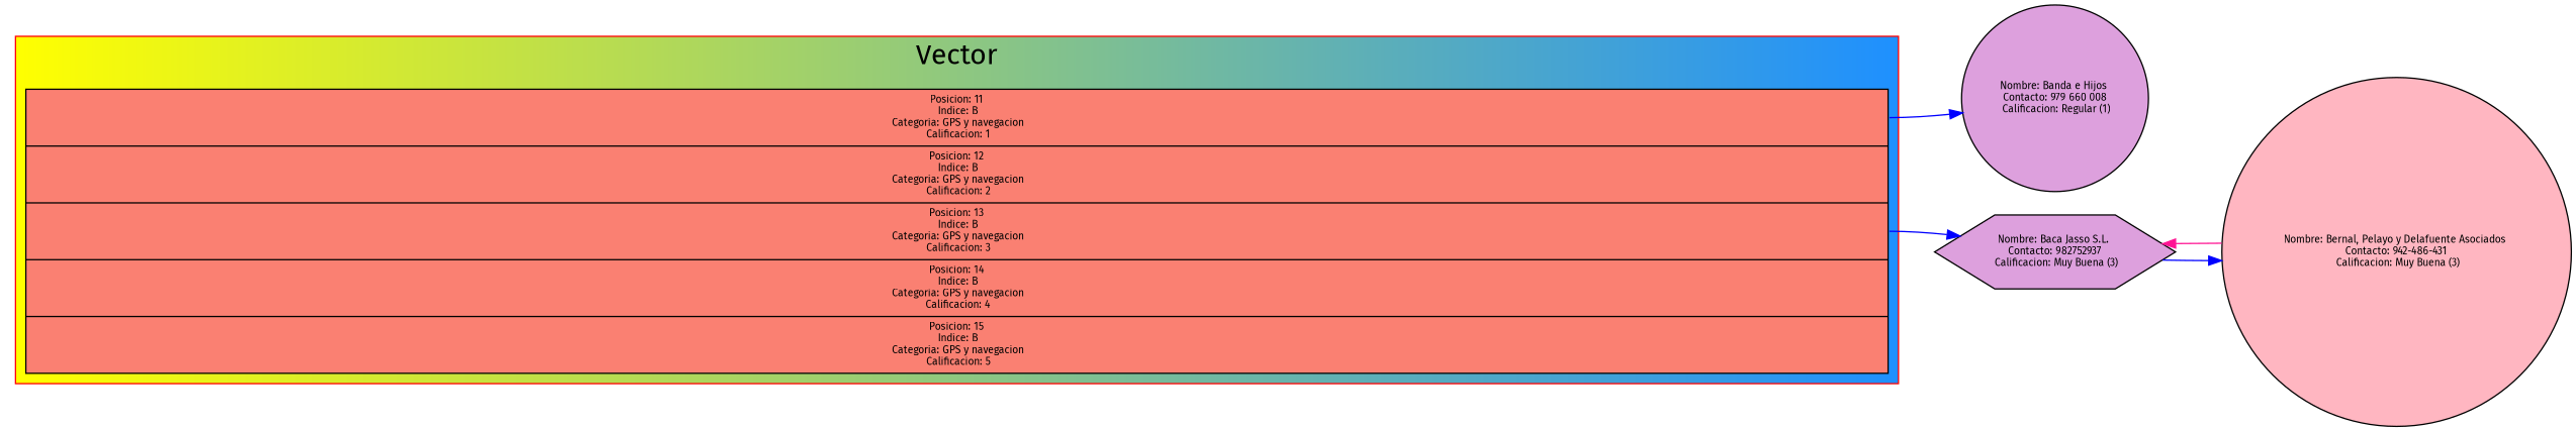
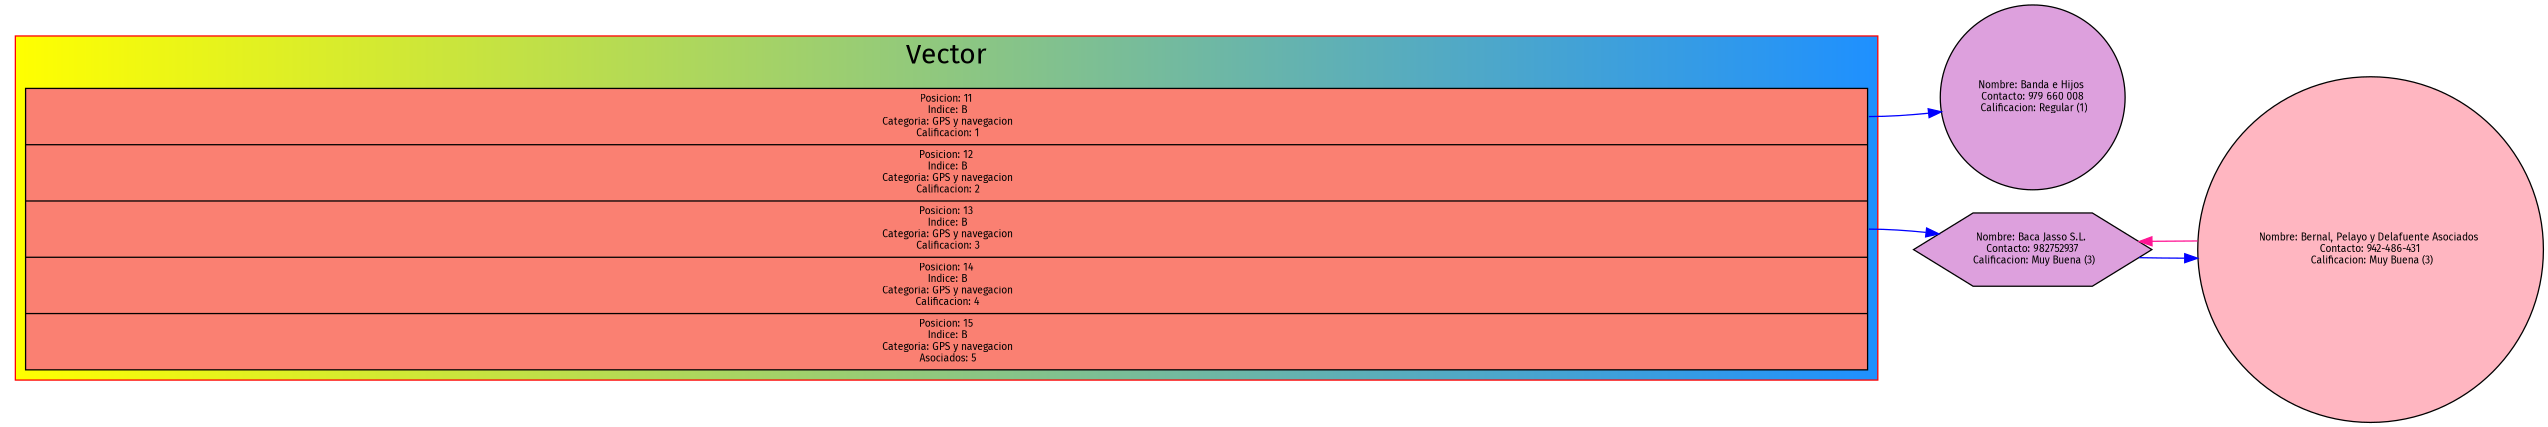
  digraph {
    color=red
    fontname="Fira Sans"
    fontsize=22
    rankdir=LR
    node [fillcolor=plum fontname="Fira Sans" fontsize=8 shape=circle style=filled]
    edge [color=blue fontname="Fira Sans"]
-   n1 [fillcolor=salmon label="<10>Posicion: 11\n Indice: B\n Categoria: GPS y navegacion\n Calificacion: 1|<11>Posicion: 12\n Indice: B\n Categoria: GPS y navegacion\n Calificacion: 2|<12>Posicion: 13\n Indice: B\n Categoria: GPS y navegacion\n Calificacion: 3|<13>Posicion: 14\n Indice: B\n Categoria: GPS y navegacion\n Calificacion: 4|<14>Posicion: 15\n Indice: B\n Categoria: GPS y navegacion\n Calificacion: 5" shape=record width=20]
+   n1 [fillcolor=salmon label="<10>Posicion: 11\n Indice: B\n Categoria: GPS y navegacion\n Calificacion: 1|<11>Posicion: 12\n Indice: B\n Categoria: GPS y navegacion\n Calificacion: 2|<12>Posicion: 13\n Indice: B\n Categoria: GPS y navegacion\n Calificacion: 3|<13>Posicion: 14\n Indice: B\n Categoria: GPS y navegacion\n Calificacion: 4|<14>Posicion: 15\n Indice: B\n Categoria: GPS y navegacion\n Asociados: 5" shape=record width=20]
    n2 [label="Nombre: Banda e Hijos \n Contacto: 979 660 008 \n Calificacion: Regular (1)"]
    n3 [label="Nombre: Baca Jasso S.L. \n Contacto: 982752937 \n Calificacion: Muy Buena (3)" shape=hexagon]
    n4 [fillcolor=lightpink label="Nombre: Bernal, Pelayo y Delafuente Asociados \n Contacto: 942-486-431 \n Calificacion: Muy Buena (3)"]
    subgraph cluster_1 {
      bgcolor="yellow:dodgerblue"
      label=Vector
      n1
    }
    n1 -> n2 [tailport=10]
    n1 -> n3 [tailport=12]
    n3 -> n4
    n4 -> n3 [color=deeppink]
  }
